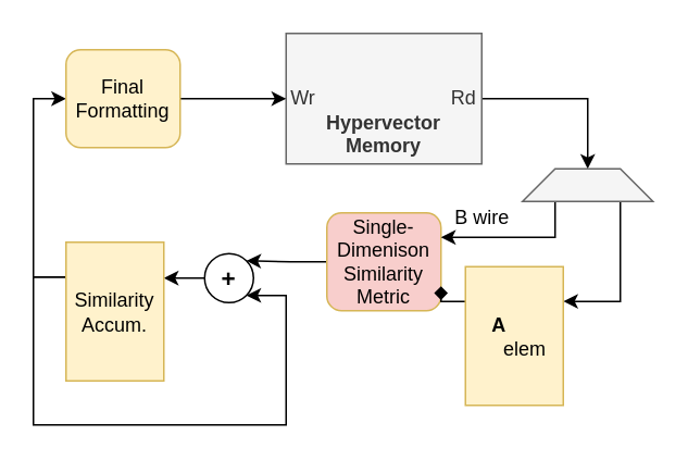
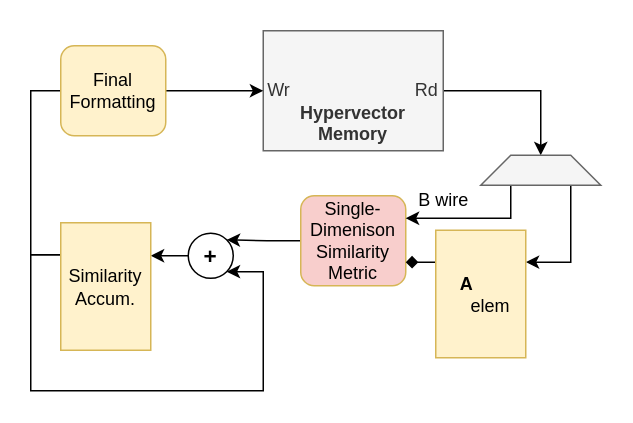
  <mxCell id="0" />
  <mxCell id="1" parent="0" />
  <mxCell id="2" style="edgeStyle=orthogonalEdgeStyle;rounded=0;orthogonalLoop=1;jettySize=auto;html=1;exitX=1;exitY=0.5;exitDx=0;exitDy=0;entryX=0.5;entryY=0;entryDx=0;entryDy=0;startArrow=none;startFill=0;endArrow=classic;endFill=1;" parent="1" source="3" target="8" edge="1"><mxGeometry relative="1" as="geometry"><mxPoint x="380" y="163" as="targetPoint" /></mxGeometry></mxCell>
  <mxCell id="3" value="&lt;br&gt;&lt;br&gt;Wr&amp;nbsp; &amp;nbsp; &amp;nbsp; &amp;nbsp; &amp;nbsp; &amp;nbsp; &amp;nbsp; &amp;nbsp; &amp;nbsp; &amp;nbsp; &amp;nbsp; &amp;nbsp; &amp;nbsp;Rd&lt;br&gt;&lt;b&gt;Hypervector&lt;/b&gt;&lt;br&gt;&lt;b&gt;Memory&lt;/b&gt;" style="rounded=0;whiteSpace=wrap;html=1;fillColor=#f5f5f5;strokeColor=#666666;fontColor=#333333;" parent="1" vertex="1"><mxGeometry x="175" y="20" width="120" height="80" as="geometry" /></mxCell>
  <mxCell id="4" style="edgeStyle=orthogonalEdgeStyle;rounded=0;orthogonalLoop=1;jettySize=auto;html=1;exitX=0;exitY=0.5;exitDx=0;exitDy=0;entryX=1;entryY=0;entryDx=0;entryDy=0;" edge="1" parent="1" source="5" target="13"><mxGeometry relative="1" as="geometry" /></mxCell>
  <mxCell id="5" value="Single-Dimenison Similarity&lt;br&gt;Metric" style="rounded=1;whiteSpace=wrap;html=1;fillColor=#f8cecc;strokeColor=#d6b656;" parent="1" vertex="1"><mxGeometry x="200" y="130" width="70" height="60" as="geometry" /></mxCell>
  <mxCell id="6" style="edgeStyle=orthogonalEdgeStyle;rounded=0;orthogonalLoop=1;jettySize=auto;html=1;exitX=0.75;exitY=1;exitDx=0;exitDy=0;entryX=1;entryY=0.25;entryDx=0;entryDy=0;startArrow=none;startFill=0;endArrow=classic;endFill=1;" parent="1" source="8" target="10" edge="1"><mxGeometry relative="1" as="geometry" /></mxCell>
  <mxCell id="7" style="edgeStyle=orthogonalEdgeStyle;rounded=0;orthogonalLoop=1;jettySize=auto;html=1;exitX=0.25;exitY=1;exitDx=0;exitDy=0;entryX=1;entryY=0.25;entryDx=0;entryDy=0;startArrow=none;startFill=0;endArrow=classic;endFill=1;" parent="1" source="8" target="5" edge="1"><mxGeometry relative="1" as="geometry" /></mxCell>
  <mxCell id="8" value="" style="shape=trapezoid;perimeter=trapezoidPerimeter;whiteSpace=wrap;html=1;fixedSize=1;rotation=0;size=20;fillColor=#f5f5f5;strokeColor=#666666;fontColor=#333333;" parent="1" vertex="1"><mxGeometry x="320" y="103" width="80" height="20" as="geometry" /></mxCell>
  <mxCell id="9" style="edgeStyle=orthogonalEdgeStyle;rounded=0;orthogonalLoop=1;jettySize=auto;html=1;exitX=0;exitY=0.25;exitDx=0;exitDy=0;entryX=1;entryY=0.75;entryDx=0;entryDy=0;startArrow=none;startFill=0;endArrow=diamond;endFill=1;" parent="1" source="10" target="5" edge="1"><mxGeometry relative="1" as="geometry" /></mxCell>
- <mxCell id="10" value="&lt;div style=&quot;text-align: left&quot;&gt;&lt;b&gt;&amp;nbsp; A&lt;/b&gt;&lt;/div&gt;&amp;nbsp; &amp;nbsp; elem" style="rounded=0;whiteSpace=wrap;html=1;fillColor=#fff2cc;strokeColor=#d6b656;" parent="1" vertex="1"><mxGeometry x="285" y="163" width="60" height="85" as="geometry" /></mxCell>
+ <mxCell id="10" value="&lt;div style=&quot;text-align: left&quot;&gt;&lt;b&gt;&amp;nbsp; A&lt;/b&gt;&lt;/div&gt;&amp;nbsp; &amp;nbsp; elem" style="rounded=0;whiteSpace=wrap;html=1;fillColor=#fff2cc;strokeColor=#d6b656;" parent="1" vertex="1"><mxGeometry x="290" y="153" width="60" height="85" as="geometry" /></mxCell>
  <mxCell id="11" value="B wire" style="text;html=1;align=center;verticalAlign=middle;resizable=0;points=[];autosize=1;" parent="1" vertex="1"><mxGeometry x="270" y="123" width="50" height="20" as="geometry" /></mxCell>
  <mxCell id="12" style="edgeStyle=orthogonalEdgeStyle;rounded=0;orthogonalLoop=1;jettySize=auto;html=1;exitX=0;exitY=0.5;exitDx=0;exitDy=0;entryX=1;entryY=0.25;entryDx=0;entryDy=0;" edge="1" parent="1" source="13" target="16"><mxGeometry relative="1" as="geometry" /></mxCell>
  <mxCell id="13" value="&lt;b&gt;&lt;font style=&quot;font-size: 15px;&quot;&gt;+&lt;/font&gt;&lt;/b&gt;" style="ellipse;whiteSpace=wrap;html=1;aspect=fixed;" vertex="1" parent="1"><mxGeometry x="125" y="155" width="30" height="30" as="geometry" /></mxCell>
  <mxCell id="14" style="edgeStyle=orthogonalEdgeStyle;rounded=0;orthogonalLoop=1;jettySize=auto;html=1;exitX=0;exitY=0.25;exitDx=0;exitDy=0;entryX=1;entryY=1;entryDx=0;entryDy=0;" edge="1" parent="1" source="16" target="13"><mxGeometry relative="1" as="geometry"><Array as="points"><mxPoint x="20" y="169" /><mxPoint x="20" y="260" /><mxPoint x="175" y="260" /><mxPoint x="175" y="181" /></Array></mxGeometry></mxCell>
- <mxCell id="15" style="edgeStyle=orthogonalEdgeStyle;rounded=0;orthogonalLoop=1;jettySize=auto;html=1;exitX=0;exitY=0.25;exitDx=0;exitDy=0;entryX=0;entryY=0.5;entryDx=0;entryDy=0;" edge="1" parent="1" source="16" target="18"><mxGeometry relative="1" as="geometry" /></mxCell>
+ <mxCell id="15" style="edgeStyle=orthogonalEdgeStyle;rounded=0;orthogonalLoop=1;jettySize=auto;html=1;exitX=0;exitY=0.25;exitDx=0;exitDy=0;entryX=0;entryY=0.5;entryDx=0;entryDy=0;endArrow=none;" edge="1" parent="1" source="16" target="18"><mxGeometry relative="1" as="geometry" /></mxCell>
  <mxCell id="16" value="Similarity&lt;br&gt;Accum.&lt;br&gt;&lt;div style=&quot;text-align: left&quot;&gt;&lt;/div&gt;" style="rounded=0;whiteSpace=wrap;html=1;fillColor=#fff2cc;strokeColor=#d6b656;" vertex="1" parent="1"><mxGeometry x="40" y="148" width="60" height="85" as="geometry" /></mxCell>
  <mxCell id="17" style="edgeStyle=orthogonalEdgeStyle;rounded=0;orthogonalLoop=1;jettySize=auto;html=1;exitX=1;exitY=0.5;exitDx=0;exitDy=0;entryX=0;entryY=0.5;entryDx=0;entryDy=0;" edge="1" parent="1" source="18" target="3"><mxGeometry relative="1" as="geometry" /></mxCell>
  <mxCell id="18" value="Final Formatting" style="rounded=1;whiteSpace=wrap;html=1;fillColor=#fff2cc;strokeColor=#d6b656;" vertex="1" parent="1"><mxGeometry x="40" y="30" width="70" height="60" as="geometry" /></mxCell>
